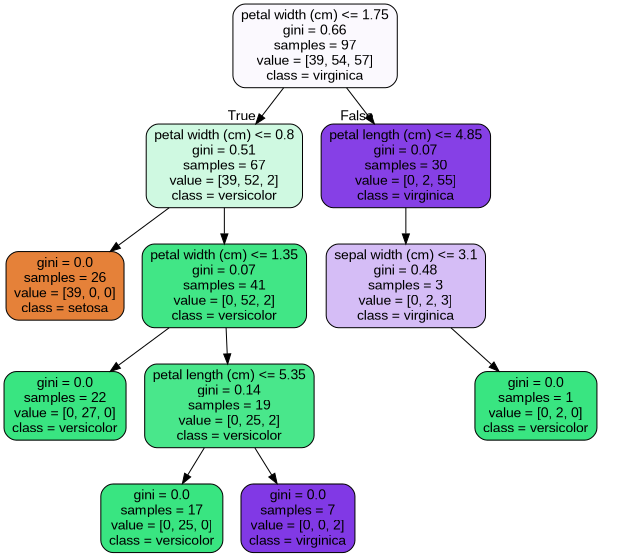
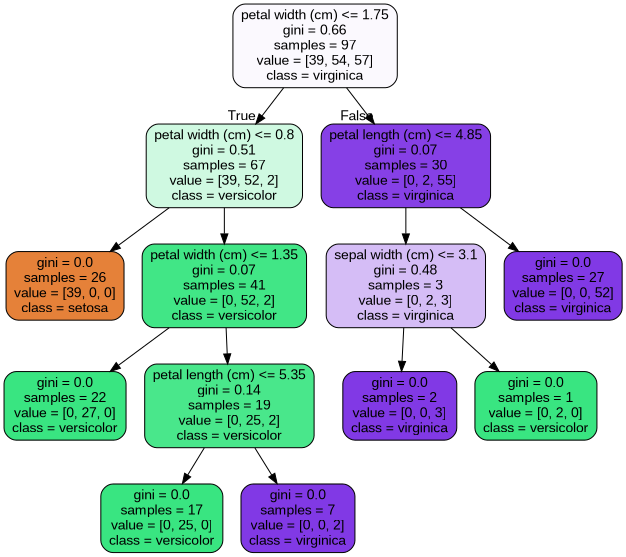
  digraph {
    fontname="Liberation Sans"
    node [color=black fillcolor="#8139e5" fontname="Liberation Sans" shape=box style="filled, rounded"]
    edge [fontname="Liberation Sans"]
    n1 [fillcolor="#fbf9fe" label="petal width (cm) <= 1.75\ngini = 0.66\nsamples = 97\nvalue = [39, 54, 57]\nclass = virginica"]
    n2 [fillcolor="#cff9e1" label="petal width (cm) <= 0.8\ngini = 0.51\nsamples = 67\nvalue = [39, 52, 2]\nclass = versicolor"]
    n3 [fillcolor="#8640e6" label="petal length (cm) <= 4.85\ngini = 0.07\nsamples = 30\nvalue = [0, 2, 55]\nclass = virginica"]
    n4 [fillcolor="#e58139" label="gini = 0.0\nsamples = 26\nvalue = [39, 0, 0]\nclass = setosa"]
    n5 [fillcolor="#41e686" label="petal width (cm) <= 1.35\ngini = 0.07\nsamples = 41\nvalue = [0, 52, 2]\nclass = versicolor"]
    n6 [fillcolor="#d5bdf6" label="sepal width (cm) <= 3.1\ngini = 0.48\nsamples = 3\nvalue = [0, 2, 3]\nclass = virginica"]
+   n7 [label="gini = 0.0\nsamples = 27\nvalue = [0, 0, 52]\nclass = virginica"]
    n8 [fillcolor="#39e581" label="gini = 0.0\nsamples = 22\nvalue = [0, 27, 0]\nclass = versicolor"]
    n9 [fillcolor="#49e78b" label="petal length (cm) <= 5.35\ngini = 0.14\nsamples = 19\nvalue = [0, 25, 2]\nclass = versicolor"]
    n10 [fillcolor="#39e581" label="gini = 0.0\nsamples = 17\nvalue = [0, 25, 0]\nclass = versicolor"]
    n11 [label="gini = 0.0\nsamples = 7\nvalue = [0, 0, 2]\nclass = virginica"]
+   n12 [label="gini = 0.0\nsamples = 2\nvalue = [0, 0, 3]\nclass = virginica"]
    n13 [fillcolor="#39e581" label="gini = 0.0\nsamples = 1\nvalue = [0, 2, 0]\nclass = versicolor"]
    n1 -> n2 [headlabel=True labelangle=45 labeldistance=2.5]
    n1 -> n3 [headlabel=False labelangle=-45 labeldistance=2.5]
    n2 -> n4
    n2 -> n5
    n3 -> n6
+   n3 -> n7
    n5 -> n8
    n5 -> n9
+   n6 -> n12
    n6 -> n13
    n9 -> n10
    n9 -> n11
  }
